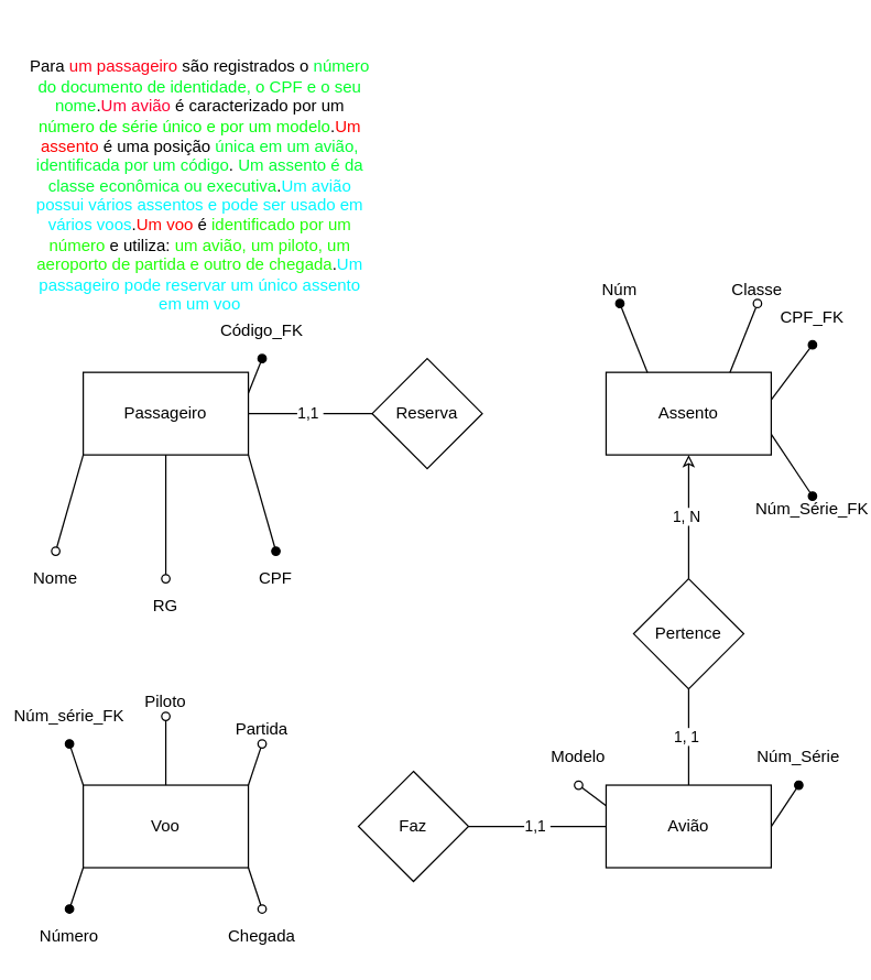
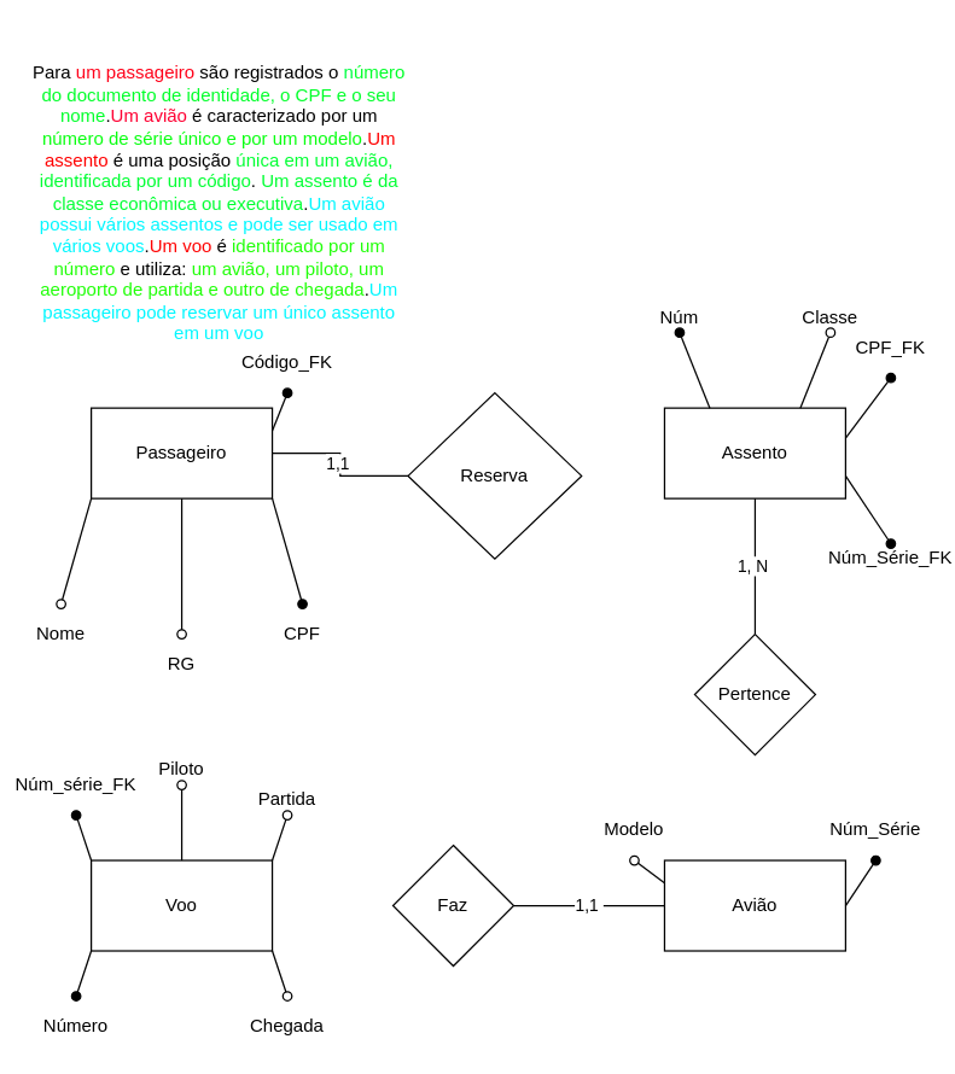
  <mxCell id="0" />
  <mxCell id="1" parent="0" />
  <mxCell id="2" value="&lt;br&gt;&lt;br&gt;Para &lt;font color=&quot;#ff0019&quot;&gt;um passageiro&lt;/font&gt; são registrados o &lt;font color=&quot;#00ff44&quot;&gt;n&lt;/font&gt;&lt;font color=&quot;#00ff2a&quot;&gt;úmero do documento de identidade, o CPF e o seu nome&lt;/font&gt;.&lt;font color=&quot;#ff0033&quot;&gt;Um avião&lt;/font&gt; é caracterizado por um &lt;font color=&quot;#08ff10&quot;&gt;número de série único e por um modelo&lt;/font&gt;.&lt;font color=&quot;#ff0000&quot;&gt;Um assento &lt;/font&gt;é uma posição &lt;font color=&quot;#00ff33&quot;&gt;única em um avião, identificada por um código&lt;/font&gt;. &lt;font color=&quot;#00ff33&quot;&gt;Um assento é da classe econômica ou executiva&lt;/font&gt;.&lt;font color=&quot;#00f7ff&quot;&gt;Um avião possui vários assentos&lt;/font&gt; &lt;font color=&quot;#00f7ff&quot;&gt;e pode ser usado em vários voos&lt;/font&gt;.&lt;font color=&quot;#ff0303&quot;&gt;Um voo&lt;/font&gt; é &lt;font color=&quot;#20ff08&quot;&gt;identificado por um número&lt;/font&gt; e utiliza: &lt;font color=&quot;#20ff08&quot;&gt;um avião, um piloto, um aeroporto de partida e outro de chegada&lt;/font&gt;.&lt;font color=&quot;#00f7ff&quot;&gt;Um passageiro pode reservar um único assento em um voo&lt;/font&gt;" style="text;html=1;strokeColor=none;fillColor=none;align=center;verticalAlign=middle;whiteSpace=wrap;rounded=0;" vertex="1" parent="1"><mxGeometry x="20" y="20" width="250" height="200" as="geometry" /></mxCell>
  <mxCell id="3" value="Passageiro" style="rounded=0;whiteSpace=wrap;html=1;" vertex="1" parent="1"><mxGeometry x="60" y="270" width="120" height="60" as="geometry" /></mxCell>
  <mxCell id="4" value="" style="endArrow=none;html=1;startArrow=oval;startFill=0;entryX=0;entryY=1;entryDx=0;entryDy=0;" edge="1" parent="1" target="3"><mxGeometry width="50" height="50" relative="1" as="geometry"><mxPoint x="40" y="400" as="sourcePoint" /><mxPoint x="110" y="350" as="targetPoint" /></mxGeometry></mxCell>
  <mxCell id="5" value="" style="endArrow=none;html=1;startArrow=oval;startFill=0;entryX=0.5;entryY=1;entryDx=0;entryDy=0;" edge="1" parent="1" target="3"><mxGeometry width="50" height="50" relative="1" as="geometry"><mxPoint x="120" y="420" as="sourcePoint" /><mxPoint x="120" y="360" as="targetPoint" /></mxGeometry></mxCell>
  <mxCell id="6" value="" style="endArrow=none;html=1;startArrow=oval;startFill=1;entryX=1;entryY=1;entryDx=0;entryDy=0;" edge="1" parent="1" target="3"><mxGeometry width="50" height="50" relative="1" as="geometry"><mxPoint x="200" y="400" as="sourcePoint" /><mxPoint x="130" y="370" as="targetPoint" /></mxGeometry></mxCell>
  <mxCell id="7" value="CPF" style="text;html=1;strokeColor=none;fillColor=none;align=center;verticalAlign=middle;whiteSpace=wrap;rounded=0;" vertex="1" parent="1"><mxGeometry x="180" y="410" width="40" height="20" as="geometry" /></mxCell>
  <mxCell id="8" value="RG" style="text;html=1;strokeColor=none;fillColor=none;align=center;verticalAlign=middle;whiteSpace=wrap;rounded=0;" vertex="1" parent="1"><mxGeometry x="100" y="430" width="40" height="20" as="geometry" /></mxCell>
  <mxCell id="9" value="Nome" style="text;html=1;strokeColor=none;fillColor=none;align=center;verticalAlign=middle;whiteSpace=wrap;rounded=0;" vertex="1" parent="1"><mxGeometry x="20" y="410" width="40" height="20" as="geometry" /></mxCell>
  <mxCell id="10" value="1,1&amp;nbsp;" style="edgeStyle=orthogonalEdgeStyle;rounded=0;orthogonalLoop=1;jettySize=auto;html=1;entryX=1;entryY=0.5;entryDx=0;entryDy=0;startArrow=none;startFill=0;endArrow=none;endFill=0;" edge="1" parent="1" source="11" target="3"><mxGeometry relative="1" as="geometry" /></mxCell>
- <mxCell id="11" value="Reserva" style="rhombus;whiteSpace=wrap;html=1;" vertex="1" parent="1"><mxGeometry x="270" y="260" width="80" height="80" as="geometry" /></mxCell>
+ <mxCell id="11" value="Reserva" style="rhombus;whiteSpace=wrap;html=1;" vertex="1" parent="1"><mxGeometry x="270" y="260" width="115" height="110" as="geometry" /></mxCell>
  <mxCell id="12" value="Assento" style="rounded=0;whiteSpace=wrap;html=1;" vertex="1" parent="1"><mxGeometry x="440" y="270" width="120" height="60" as="geometry" /></mxCell>
  <mxCell id="13" value="" style="endArrow=none;html=1;startArrow=oval;startFill=1;entryX=1;entryY=1;entryDx=0;entryDy=0;" edge="1" parent="1"><mxGeometry width="50" height="50" relative="1" as="geometry"><mxPoint x="450" y="220" as="sourcePoint" /><mxPoint x="470" y="270" as="targetPoint" /></mxGeometry></mxCell>
  <mxCell id="14" value="Núm" style="text;html=1;strokeColor=none;fillColor=none;align=center;verticalAlign=middle;whiteSpace=wrap;rounded=0;" vertex="1" parent="1"><mxGeometry x="430" y="200" width="40" height="20" as="geometry" /></mxCell>
  <mxCell id="15" value="" style="endArrow=none;html=1;startArrow=oval;startFill=0;entryX=0.75;entryY=0;entryDx=0;entryDy=0;" edge="1" parent="1" target="12"><mxGeometry width="50" height="50" relative="1" as="geometry"><mxPoint x="550" y="220" as="sourcePoint" /><mxPoint x="480" y="280" as="targetPoint" /></mxGeometry></mxCell>
  <mxCell id="16" value="Classe" style="text;html=1;strokeColor=none;fillColor=none;align=center;verticalAlign=middle;whiteSpace=wrap;rounded=0;" vertex="1" parent="1"><mxGeometry x="530" y="200" width="40" height="20" as="geometry" /></mxCell>
- <mxCell id="17" value="1, N&amp;nbsp;" style="edgeStyle=orthogonalEdgeStyle;rounded=0;orthogonalLoop=1;jettySize=auto;html=1;entryX=0.5;entryY=1;entryDx=0;entryDy=0;startArrow=none;startFill=0;endArrow=classic;endFill=0;" edge="1" parent="1" source="19" target="12"><mxGeometry relative="1" as="geometry" /></mxCell>
- <mxCell id="18" value="1, 1&amp;nbsp;" style="edgeStyle=orthogonalEdgeStyle;rounded=0;orthogonalLoop=1;jettySize=auto;html=1;entryX=0.5;entryY=0;entryDx=0;entryDy=0;startArrow=none;startFill=0;endArrow=none;endFill=0;" edge="1" parent="1" source="19" target="21"><mxGeometry relative="1" as="geometry" /></mxCell>
+ <mxCell id="17" value="1, N&amp;nbsp;" style="edgeStyle=orthogonalEdgeStyle;rounded=0;orthogonalLoop=1;jettySize=auto;html=1;entryX=0.5;entryY=1;entryDx=0;entryDy=0;startArrow=none;startFill=0;endArrow=none;endFill=0;" edge="1" parent="1" source="19" target="12"><mxGeometry relative="1" as="geometry" /></mxCell>
  <mxCell id="19" value="Pertence" style="rhombus;whiteSpace=wrap;html=1;" vertex="1" parent="1"><mxGeometry x="460" y="420" width="80" height="80" as="geometry" /></mxCell>
  <mxCell id="20" value="1,1&amp;nbsp;" style="edgeStyle=orthogonalEdgeStyle;rounded=0;orthogonalLoop=1;jettySize=auto;html=1;entryX=1;entryY=0.5;entryDx=0;entryDy=0;startArrow=none;startFill=0;endArrow=none;endFill=0;" edge="1" parent="1" source="21" target="31"><mxGeometry relative="1" as="geometry" /></mxCell>
  <mxCell id="21" value="Avião" style="rounded=0;whiteSpace=wrap;html=1;" vertex="1" parent="1"><mxGeometry x="440" y="570" width="120" height="60" as="geometry" /></mxCell>
  <mxCell id="22" value="" style="endArrow=none;html=1;startArrow=oval;startFill=1;entryX=1;entryY=1;entryDx=0;entryDy=0;" edge="1" parent="1"><mxGeometry width="50" height="50" relative="1" as="geometry"><mxPoint x="590" y="250" as="sourcePoint" /><mxPoint x="560" y="290" as="targetPoint" /></mxGeometry></mxCell>
  <mxCell id="23" value="CPF_FK" style="text;html=1;strokeColor=none;fillColor=none;align=center;verticalAlign=middle;whiteSpace=wrap;rounded=0;" vertex="1" parent="1"><mxGeometry x="570" y="220" width="40" height="20" as="geometry" /></mxCell>
  <mxCell id="24" value="" style="endArrow=none;html=1;startArrow=oval;startFill=1;entryX=1;entryY=0.25;entryDx=0;entryDy=0;" edge="1" parent="1" target="3"><mxGeometry width="50" height="50" relative="1" as="geometry"><mxPoint x="190" y="260" as="sourcePoint" /><mxPoint x="190" y="340" as="targetPoint" /></mxGeometry></mxCell>
  <mxCell id="25" value="Código_FK" style="text;html=1;strokeColor=none;fillColor=none;align=center;verticalAlign=middle;whiteSpace=wrap;rounded=0;" vertex="1" parent="1"><mxGeometry x="170" y="230" width="40" height="20" as="geometry" /></mxCell>
  <mxCell id="26" value="" style="endArrow=none;html=1;startArrow=oval;startFill=0;entryX=0;entryY=0.25;entryDx=0;entryDy=0;" edge="1" parent="1" target="21"><mxGeometry width="50" height="50" relative="1" as="geometry"><mxPoint x="420" y="570" as="sourcePoint" /><mxPoint x="620" y="490" as="targetPoint" /></mxGeometry></mxCell>
  <mxCell id="27" value="" style="endArrow=none;html=1;startArrow=oval;startFill=1;entryX=1;entryY=0.5;entryDx=0;entryDy=0;" edge="1" parent="1" target="21"><mxGeometry width="50" height="50" relative="1" as="geometry"><mxPoint x="580" y="570" as="sourcePoint" /><mxPoint x="630" y="500" as="targetPoint" /></mxGeometry></mxCell>
  <mxCell id="28" value="Núm_Série" style="text;html=1;strokeColor=none;fillColor=none;align=center;verticalAlign=middle;whiteSpace=wrap;rounded=0;" vertex="1" parent="1"><mxGeometry x="560" y="540" width="40" height="20" as="geometry" /></mxCell>
  <mxCell id="29" value="Modelo" style="text;html=1;strokeColor=none;fillColor=none;align=center;verticalAlign=middle;whiteSpace=wrap;rounded=0;" vertex="1" parent="1"><mxGeometry x="400" y="540" width="40" height="20" as="geometry" /></mxCell>
  <mxCell id="30" value="Voo" style="rounded=0;whiteSpace=wrap;html=1;" vertex="1" parent="1"><mxGeometry x="60" y="570" width="120" height="60" as="geometry" /></mxCell>
  <mxCell id="31" value="Faz" style="rhombus;whiteSpace=wrap;html=1;" vertex="1" parent="1"><mxGeometry x="260" y="560" width="80" height="80" as="geometry" /></mxCell>
  <mxCell id="32" value="" style="endArrow=none;html=1;startArrow=oval;startFill=1;entryX=0;entryY=0.5;entryDx=0;entryDy=0;" edge="1" parent="1"><mxGeometry width="50" height="50" relative="1" as="geometry"><mxPoint x="50" y="540" as="sourcePoint" /><mxPoint x="60" y="570" as="targetPoint" /></mxGeometry></mxCell>
  <mxCell id="33" value="Núm_série_FK" style="text;html=1;strokeColor=none;fillColor=none;align=center;verticalAlign=middle;whiteSpace=wrap;rounded=0;" vertex="1" parent="1"><mxGeometry x="30" y="510" width="40" height="20" as="geometry" /></mxCell>
  <mxCell id="34" value="" style="endArrow=none;html=1;startArrow=oval;startFill=0;entryX=0;entryY=0.25;entryDx=0;entryDy=0;" edge="1" parent="1"><mxGeometry width="50" height="50" relative="1" as="geometry"><mxPoint x="120" y="520" as="sourcePoint" /><mxPoint x="120" y="570" as="targetPoint" /></mxGeometry></mxCell>
  <mxCell id="35" value="Piloto" style="text;html=1;strokeColor=none;fillColor=none;align=center;verticalAlign=middle;whiteSpace=wrap;rounded=0;" vertex="1" parent="1"><mxGeometry x="100" y="500" width="40" height="20" as="geometry" /></mxCell>
  <mxCell id="36" value="" style="endArrow=none;html=1;startArrow=oval;startFill=0;entryX=1;entryY=0;entryDx=0;entryDy=0;" edge="1" parent="1" target="30"><mxGeometry width="50" height="50" relative="1" as="geometry"><mxPoint x="190" y="540" as="sourcePoint" /><mxPoint x="130" y="580" as="targetPoint" /></mxGeometry></mxCell>
  <mxCell id="37" value="Partida" style="text;html=1;strokeColor=none;fillColor=none;align=center;verticalAlign=middle;whiteSpace=wrap;rounded=0;" vertex="1" parent="1"><mxGeometry x="170" y="520" width="40" height="20" as="geometry" /></mxCell>
  <mxCell id="38" value="" style="endArrow=none;html=1;startArrow=oval;startFill=0;entryX=1;entryY=1;entryDx=0;entryDy=0;" edge="1" parent="1" target="30"><mxGeometry width="50" height="50" relative="1" as="geometry"><mxPoint x="190" y="660" as="sourcePoint" /><mxPoint x="190" y="580" as="targetPoint" /></mxGeometry></mxCell>
  <mxCell id="39" value="Chegada" style="text;html=1;strokeColor=none;fillColor=none;align=center;verticalAlign=middle;whiteSpace=wrap;rounded=0;" vertex="1" parent="1"><mxGeometry x="170" y="670" width="40" height="20" as="geometry" /></mxCell>
  <mxCell id="40" value="" style="endArrow=none;html=1;startArrow=oval;startFill=1;entryX=0;entryY=1;entryDx=0;entryDy=0;" edge="1" parent="1" target="30"><mxGeometry width="50" height="50" relative="1" as="geometry"><mxPoint x="50" y="660" as="sourcePoint" /><mxPoint x="190" y="580" as="targetPoint" /></mxGeometry></mxCell>
  <mxCell id="41" value="Número" style="text;html=1;strokeColor=none;fillColor=none;align=center;verticalAlign=middle;whiteSpace=wrap;rounded=0;" vertex="1" parent="1"><mxGeometry x="30" y="670" width="40" height="20" as="geometry" /></mxCell>
  <mxCell id="42" value="" style="endArrow=none;html=1;startArrow=oval;startFill=1;entryX=1;entryY=0.75;entryDx=0;entryDy=0;" edge="1" parent="1" target="12"><mxGeometry width="50" height="50" relative="1" as="geometry"><mxPoint x="590" y="360" as="sourcePoint" /><mxPoint x="600" y="370" as="targetPoint" /></mxGeometry></mxCell>
  <mxCell id="43" value="Núm_Série_FK" style="text;html=1;strokeColor=none;fillColor=none;align=center;verticalAlign=middle;whiteSpace=wrap;rounded=0;" vertex="1" parent="1"><mxGeometry x="570" y="360" width="40" height="20" as="geometry" /></mxCell>
